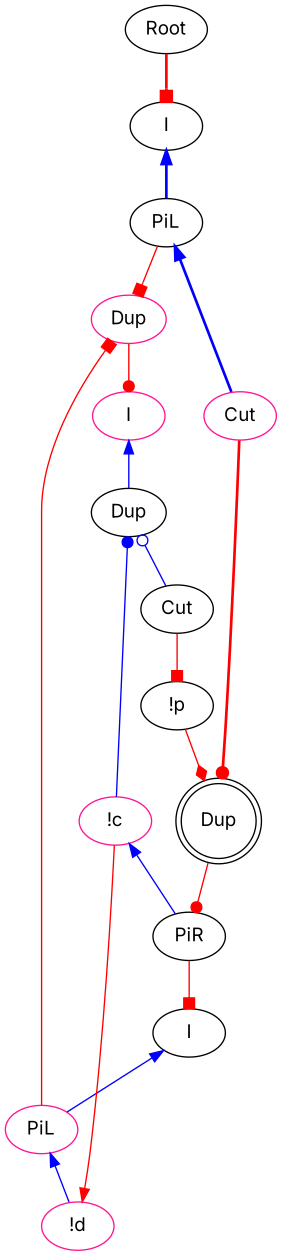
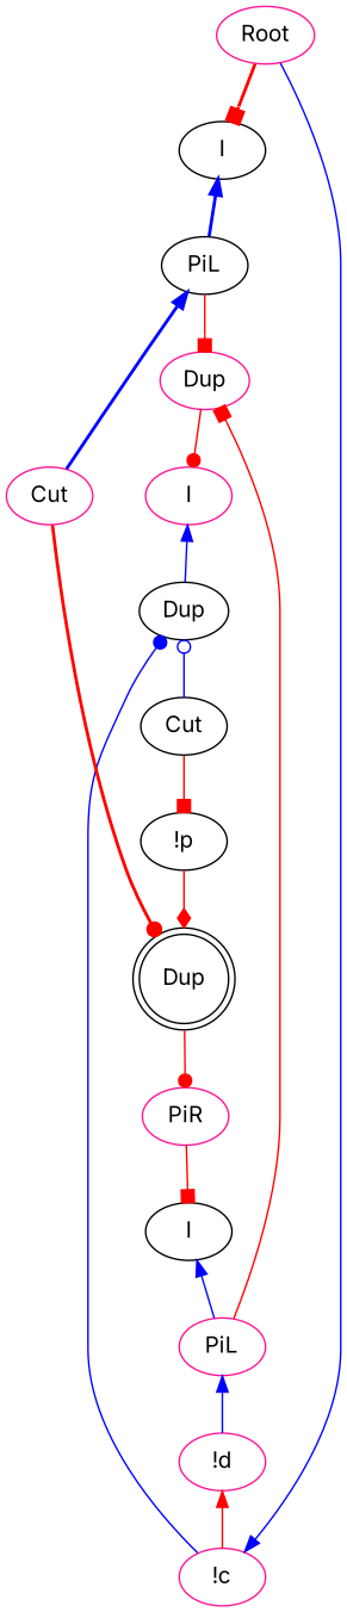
  digraph {
    fontname=Inter
    node [color=black fontname=Inter]
    edge [color=red fontname=Inter]
-   n1 [label=Root]
+   n1 [color=deeppink label=Root]
    n2 [label=I]
    n3 [label=PiL]
    n4 [color=deeppink label=I]
    n5 [label=Dup]
    n6 [color=deeppink label="!c"]
    n7 [label=Cut]
-   n8 [label=PiR]
+   n8 [color=deeppink label=PiR]
    n9 [label=I]
    n10 [color=deeppink label=PiL]
    n11 [color=deeppink label="!d"]
    n12 [color=deeppink label=Dup]
    n13 [color=deeppink label=Cut]
    n14 [label=Dup shape=doublecircle]
    n15 [label="!p"]
    n1 -> n2 [arrowhead=box penwidth=2]
    n2 -> n3 [color=blue dir=back penwidth=2]
    n3 -> n12 [arrowhead=box]
    n3 -> n13 [color=blue dir=back penwidth=2]
    n4 -> n5 [color=blue dir=back]
    n5 -> n6 [arrowtail=dot color=blue dir=back]
    n5 -> n7 [arrowtail=odot color=blue dir=back]
-   n6 -> n8 [color=blue dir=back]
+   n6 -> n1 [color=blue dir=back]
    n7 -> n15 [arrowhead=box]
    n8 -> n9 [arrowhead=box]
    n9 -> n10 [color=blue dir=back]
    n10 -> n11 [color=blue dir=back]
    n10 -> n12 [arrowhead=box]
    n11 -> n6 [dir=back]
    n12 -> n4 [arrowhead=dot]
    n13 -> n14 [arrowhead=dot penwidth=2]
    n14 -> n8 [arrowhead=dot]
    n15 -> n14 [arrowhead=diamond]
  }
